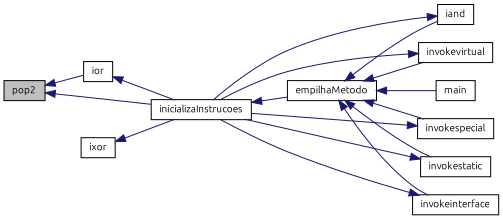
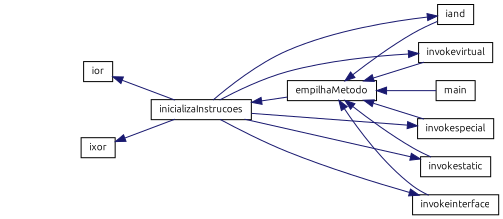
  digraph {
    fontname=Ubuntu
    rankdir=LR
    node [color=black fillcolor=white fontname=Ubuntu fontsize=10 shape=record style=filled]
    edge [color=midnightblue dir=back fontname=Ubuntu fontsize=10 labelfontname=Helvetica labelfontsize=10 style=solid]
-   n1 [fillcolor=grey75 fontcolor=black height=0.2 label=pop2 width=0.4]
    n2 [height=0.2 label=inicializaInstrucoes width=0.4]
    n3 [height=0.2 label=ior width=0.4]
    n4 [height=0.2 label=empilhaMetodo width=0.4]
    n5 [height=0.2 label=iand width=0.4]
    n6 [height=0.2 label=ixor width=0.4]
    n7 [height=0.2 label=invokevirtual width=0.4]
    n8 [height=0.2 label=invokespecial width=0.4]
    n9 [height=0.2 label=invokestatic width=0.4]
    n10 [height=0.2 label=invokeinterface width=0.4]
    n11 [height=0.2 label=main width=0.4]
-   n1 -> n2
-   n1 -> n3
    n2 -> n4
    n3 -> n2
    n4 -> n5
    n4 -> n7
    n4 -> n8
    n4 -> n9
    n4 -> n10
    n4 -> n11
    n5 -> n2
    n6 -> n2
    n7 -> n2
    n8 -> n2
    n9 -> n2
    n10 -> n2
  }
